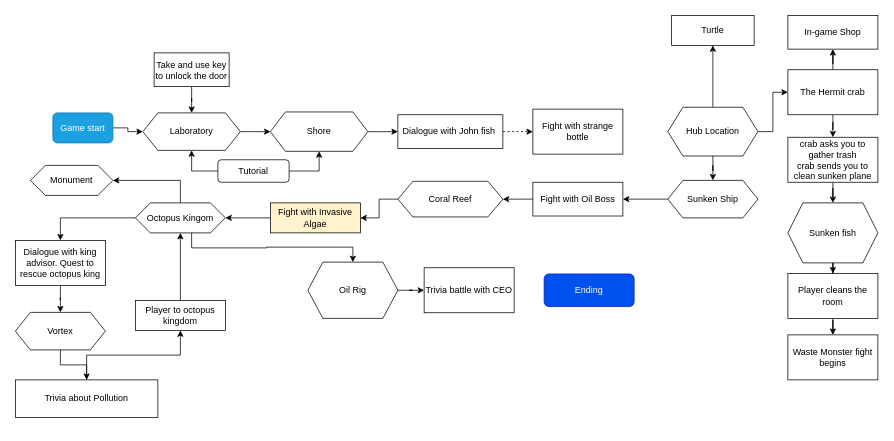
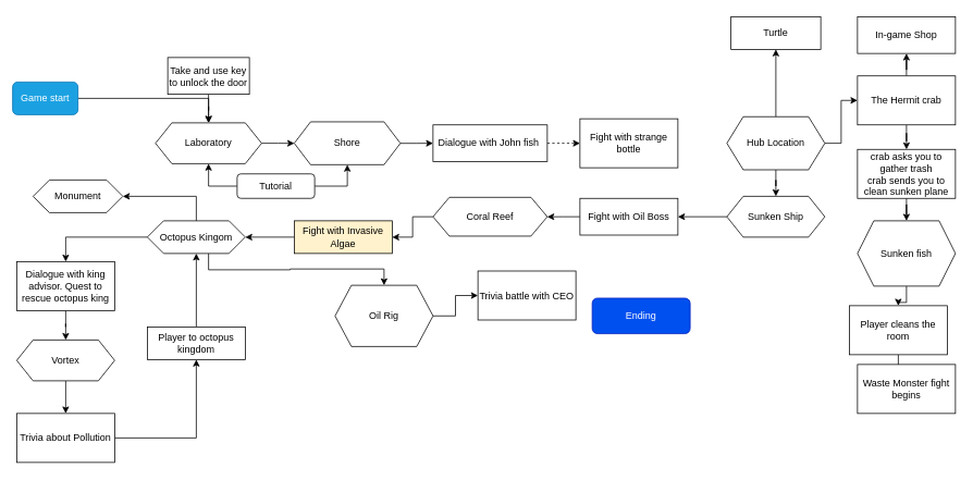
  <mxCell id="0" />
  <mxCell id="1" parent="0" />
  <mxCell id="2" value="" style="edgeStyle=orthogonalEdgeStyle;rounded=0;orthogonalLoop=1;jettySize=auto;html=1;" edge="1" parent="1" source="3" target="5"><mxGeometry relative="1" as="geometry" /></mxCell>
- <mxCell id="3" value="Game start" style="rounded=1;whiteSpace=wrap;html=1;fillColor=#1ba1e2;strokeColor=#006EAF;fontColor=#ffffff;" vertex="1" parent="1"><mxGeometry y="150" width="80" height="40" as="geometry" x="70" /></mxCell>
+ <mxCell id="3" value="Game start" style="rounded=1;whiteSpace=wrap;html=1;fillColor=#1ba1e2;strokeColor=#006EAF;fontColor=#ffffff;" vertex="1" parent="1"><mxGeometry x="15" y="100" width="80" height="40" as="geometry" /></mxCell>
  <mxCell id="4" value="" style="edgeStyle=orthogonalEdgeStyle;rounded=0;orthogonalLoop=1;jettySize=auto;html=1;" edge="1" parent="1" source="5" target="12"><mxGeometry relative="1" as="geometry" /></mxCell>
  <mxCell id="5" value="Laboratory" style="shape=hexagon;perimeter=hexagonPerimeter2;whiteSpace=wrap;html=1;fixedSize=1;" vertex="1" parent="1"><mxGeometry x="190" y="150" width="130" height="50" as="geometry" /></mxCell>
  <mxCell id="6" style="edgeStyle=orthogonalEdgeStyle;rounded=0;orthogonalLoop=1;jettySize=auto;html=1;exitX=1;exitY=0.5;exitDx=0;exitDy=0;entryX=0.5;entryY=1;entryDx=0;entryDy=0;" edge="1" parent="1" source="8" target="12"><mxGeometry relative="1" as="geometry" /></mxCell>
  <mxCell id="7" style="edgeStyle=orthogonalEdgeStyle;rounded=0;orthogonalLoop=1;jettySize=auto;html=1;exitX=0;exitY=0.5;exitDx=0;exitDy=0;entryX=0.5;entryY=1;entryDx=0;entryDy=0;" edge="1" parent="1" source="8" target="5"><mxGeometry relative="1" as="geometry" /></mxCell>
  <mxCell id="8" value="Tutorial" style="rounded=1;whiteSpace=wrap;html=1;" vertex="1" parent="1"><mxGeometry x="290" y="212.5" width="95" height="30" as="geometry" /></mxCell>
  <mxCell id="9" value="" style="edgeStyle=orthogonalEdgeStyle;rounded=0;orthogonalLoop=1;jettySize=auto;html=1;" edge="1" parent="1" source="10" target="5"><mxGeometry relative="1" as="geometry" /></mxCell>
  <mxCell id="10" value="Take and use key to unlock the door" style="rounded=0;whiteSpace=wrap;html=1;" vertex="1" parent="1"><mxGeometry x="205" y="70" width="100" height="45" as="geometry" /></mxCell>
  <mxCell id="11" value="" style="edgeStyle=orthogonalEdgeStyle;rounded=0;orthogonalLoop=1;jettySize=auto;html=1;" edge="1" parent="1" source="12" target="14"><mxGeometry relative="1" as="geometry" /></mxCell>
  <mxCell id="12" value="Shore" style="shape=hexagon;perimeter=hexagonPerimeter2;whiteSpace=wrap;html=1;fixedSize=1;" vertex="1" parent="1"><mxGeometry x="360" y="148.75" width="130" height="52.5" as="geometry" /></mxCell>
  <mxCell id="13" value="" style="edgeStyle=orthogonalEdgeStyle;rounded=0;orthogonalLoop=1;jettySize=auto;html=1;dashed=1;" edge="1" parent="1" source="14" target="15"><mxGeometry relative="1" as="geometry" /></mxCell>
  <mxCell id="14" value="Dialogue with John fish&amp;nbsp;" style="rounded=0;whiteSpace=wrap;html=1;" vertex="1" parent="1"><mxGeometry x="530" y="152.5" width="140" height="45" as="geometry" /></mxCell>
  <mxCell id="15" value="Fight with strange bottle" style="whiteSpace=wrap;html=1;rounded=0;" vertex="1" parent="1"><mxGeometry x="710" y="145" width="120" height="60" as="geometry" /></mxCell>
  <mxCell id="16" value="" style="edgeStyle=orthogonalEdgeStyle;rounded=0;orthogonalLoop=1;jettySize=auto;html=1;" edge="1" parent="1" source="19" target="22"><mxGeometry relative="1" as="geometry" /></mxCell>
  <mxCell id="17" value="" style="edgeStyle=orthogonalEdgeStyle;rounded=0;orthogonalLoop=1;jettySize=auto;html=1;" edge="1" parent="1" source="19" target="24"><mxGeometry relative="1" as="geometry" /></mxCell>
  <mxCell id="18" value="" style="edgeStyle=orthogonalEdgeStyle;rounded=0;orthogonalLoop=1;jettySize=auto;html=1;" edge="1" parent="1" source="19" target="33"><mxGeometry relative="1" as="geometry" /></mxCell>
  <mxCell id="19" value="Hub Location" style="shape=hexagon;perimeter=hexagonPerimeter2;whiteSpace=wrap;html=1;fixedSize=1;rounded=0;" vertex="1" parent="1"><mxGeometry x="890" y="142.5" width="120" height="65" as="geometry" /></mxCell>
  <mxCell id="20" value="" style="edgeStyle=orthogonalEdgeStyle;rounded=0;orthogonalLoop=1;jettySize=auto;html=1;" edge="1" parent="1" source="22" target="23"><mxGeometry relative="1" as="geometry" /></mxCell>
  <mxCell id="21" value="" style="edgeStyle=orthogonalEdgeStyle;rounded=0;orthogonalLoop=1;jettySize=auto;html=1;" edge="1" parent="1" source="22" target="28"><mxGeometry relative="1" as="geometry" /></mxCell>
  <mxCell id="22" value="The Hermit crab" style="whiteSpace=wrap;html=1;rounded=0;" vertex="1" parent="1"><mxGeometry x="1050" y="92.5" width="120" height="60" as="geometry" /></mxCell>
  <mxCell id="23" value="In-game Shop" style="whiteSpace=wrap;html=1;rounded=0;" vertex="1" parent="1"><mxGeometry x="1050" y="20" width="120" height="45" as="geometry" /></mxCell>
  <mxCell id="24" value="Turtle" style="whiteSpace=wrap;html=1;rounded=0;" vertex="1" parent="1"><mxGeometry x="895" y="20" width="110" height="40" as="geometry" /></mxCell>
  <mxCell id="25" value="" style="edgeStyle=orthogonalEdgeStyle;rounded=0;orthogonalLoop=1;jettySize=auto;html=1;" edge="1" parent="1" source="26" target="30"><mxGeometry relative="1" as="geometry" /></mxCell>
  <mxCell id="26" value="Sunken fish" style="shape=hexagon;perimeter=hexagonPerimeter2;whiteSpace=wrap;html=1;fixedSize=1;rounded=0;" vertex="1" parent="1"><mxGeometry x="1050" y="270" width="120" height="80" as="geometry" /></mxCell>
  <mxCell id="27" value="" style="edgeStyle=orthogonalEdgeStyle;rounded=0;orthogonalLoop=1;jettySize=auto;html=1;" edge="1" parent="1" source="28" target="26"><mxGeometry relative="1" as="geometry" /></mxCell>
  <mxCell id="28" value="crab asks you to gather trash&lt;div&gt;crab sends you to clean sunken plane&lt;/div&gt;" style="whiteSpace=wrap;html=1;rounded=0;" vertex="1" parent="1"><mxGeometry x="1050" y="182.5" width="120" height="60" as="geometry" /></mxCell>
  <mxCell id="29" value="" style="edgeStyle=orthogonalEdgeStyle;rounded=0;orthogonalLoop=1;jettySize=auto;html=1;" edge="1" parent="1" source="30" target="31"><mxGeometry relative="1" as="geometry" /></mxCell>
- <mxCell id="30" value="Player cleans the room" style="whiteSpace=wrap;html=1;rounded=0;" vertex="1" parent="1"><mxGeometry x="1050" y="364" width="120" height="60" as="geometry" /></mxCell>
+ <mxCell id="30" value="Player cleans the room" style="whiteSpace=wrap;html=1;rounded=0;" vertex="1" parent="1"><mxGeometry x="1040" y="374" width="120" height="60" as="geometry" /></mxCell>
  <mxCell id="31" value="Waste Monster fight begins" style="whiteSpace=wrap;html=1;rounded=0;" vertex="1" parent="1"><mxGeometry x="1050" y="446" width="120" height="60" as="geometry" /></mxCell>
  <mxCell id="32" value="" style="edgeStyle=orthogonalEdgeStyle;rounded=0;orthogonalLoop=1;jettySize=auto;html=1;" edge="1" parent="1" source="33" target="35"><mxGeometry relative="1" as="geometry" /></mxCell>
  <mxCell id="33" value="Sunken Ship" style="shape=hexagon;perimeter=hexagonPerimeter2;whiteSpace=wrap;html=1;fixedSize=1;rounded=0;" vertex="1" parent="1"><mxGeometry x="890" y="240" width="120" height="50" as="geometry" /></mxCell>
  <mxCell id="34" value="" style="edgeStyle=orthogonalEdgeStyle;rounded=0;orthogonalLoop=1;jettySize=auto;html=1;" edge="1" parent="1" source="35" target="37"><mxGeometry relative="1" as="geometry" /></mxCell>
  <mxCell id="35" value="Fight with Oil Boss" style="whiteSpace=wrap;html=1;rounded=0;" vertex="1" parent="1"><mxGeometry x="710" y="242.5" width="120" height="45" as="geometry" /></mxCell>
  <mxCell id="36" style="edgeStyle=orthogonalEdgeStyle;rounded=0;orthogonalLoop=1;jettySize=auto;html=1;exitX=0;exitY=0.5;exitDx=0;exitDy=0;entryX=1;entryY=0.5;entryDx=0;entryDy=0;" edge="1" parent="1" source="37" target="39"><mxGeometry relative="1" as="geometry" /></mxCell>
  <mxCell id="37" value="Coral Reef" style="shape=hexagon;perimeter=hexagonPerimeter2;whiteSpace=wrap;html=1;fixedSize=1;rounded=0;" vertex="1" parent="1"><mxGeometry x="530" y="241.25" width="140" height="47.5" as="geometry" /></mxCell>
  <mxCell id="38" value="" style="edgeStyle=orthogonalEdgeStyle;rounded=0;orthogonalLoop=1;jettySize=auto;html=1;" edge="1" parent="1" source="39" target="43"><mxGeometry relative="1" as="geometry" /></mxCell>
  <mxCell id="39" value="Fight with Invasive Algae" style="rounded=0;whiteSpace=wrap;html=1;fillColor=#fff2cc;" vertex="1" parent="1"><mxGeometry x="360" y="270" width="120" height="40" as="geometry" /></mxCell>
  <mxCell id="40" style="edgeStyle=orthogonalEdgeStyle;rounded=0;orthogonalLoop=1;jettySize=auto;html=1;exitX=0.5;exitY=0;exitDx=0;exitDy=0;entryX=1;entryY=0.5;entryDx=0;entryDy=0;" edge="1" parent="1" source="43" target="44"><mxGeometry relative="1" as="geometry" /></mxCell>
  <mxCell id="41" style="edgeStyle=orthogonalEdgeStyle;rounded=0;orthogonalLoop=1;jettySize=auto;html=1;exitX=0;exitY=0.5;exitDx=0;exitDy=0;" edge="1" parent="1" source="43" target="46"><mxGeometry relative="1" as="geometry" /></mxCell>
  <mxCell id="42" style="edgeStyle=orthogonalEdgeStyle;rounded=0;orthogonalLoop=1;jettySize=auto;html=1;exitX=0.625;exitY=1;exitDx=0;exitDy=0;entryX=0.5;entryY=0;entryDx=0;entryDy=0;" edge="1" parent="1" source="43" target="54"><mxGeometry relative="1" as="geometry"><mxPoint x="370" y="410" as="targetPoint" /></mxGeometry></mxCell>
  <mxCell id="43" value="Octopus Kingom" style="shape=hexagon;perimeter=hexagonPerimeter2;whiteSpace=wrap;html=1;fixedSize=1;rounded=0;" vertex="1" parent="1"><mxGeometry x="180" y="270" width="120" height="40" as="geometry" /></mxCell>
  <mxCell id="44" value="Monument" style="shape=hexagon;perimeter=hexagonPerimeter2;whiteSpace=wrap;html=1;fixedSize=1;rounded=0;" vertex="1" parent="1"><mxGeometry x="40" y="220" width="110" height="40" as="geometry" /></mxCell>
  <mxCell id="45" value="" style="edgeStyle=orthogonalEdgeStyle;rounded=0;orthogonalLoop=1;jettySize=auto;html=1;" edge="1" parent="1" source="46" target="48"><mxGeometry relative="1" as="geometry" /></mxCell>
  <mxCell id="46" value="Dialogue with king advisor. Quest to rescue octopus king" style="whiteSpace=wrap;html=1;rounded=0;" vertex="1" parent="1"><mxGeometry x="20" y="320" width="120" height="60" as="geometry" /></mxCell>
  <mxCell id="47" value="" style="edgeStyle=orthogonalEdgeStyle;rounded=0;orthogonalLoop=1;jettySize=auto;html=1;" edge="1" parent="1" source="48" target="50"><mxGeometry relative="1" as="geometry" /></mxCell>
  <mxCell id="48" value="Vortex" style="shape=hexagon;perimeter=hexagonPerimeter2;whiteSpace=wrap;html=1;fixedSize=1;rounded=0;" vertex="1" parent="1"><mxGeometry x="20" y="416" width="120" height="50" as="geometry" /></mxCell>
  <mxCell id="49" value="" style="edgeStyle=orthogonalEdgeStyle;rounded=0;orthogonalLoop=1;jettySize=auto;html=1;" edge="1" parent="1" source="50" target="52"><mxGeometry relative="1" as="geometry" /></mxCell>
- <mxCell id="50" value="Trivia about Pollution" style="whiteSpace=wrap;html=1;rounded=0;" vertex="1" parent="1"><mxGeometry x="20" y="506" width="190" height="50" as="geometry" /></mxCell>
+ <mxCell id="50" value="Trivia about Pollution" style="whiteSpace=wrap;html=1;rounded=0;" vertex="1" parent="1"><mxGeometry x="20" y="506" width="120" height="60" as="geometry" /></mxCell>
  <mxCell id="51" style="edgeStyle=orthogonalEdgeStyle;rounded=0;orthogonalLoop=1;jettySize=auto;html=1;exitX=0.5;exitY=0;exitDx=0;exitDy=0;entryX=0.5;entryY=1;entryDx=0;entryDy=0;" edge="1" parent="1" source="52" target="43"><mxGeometry relative="1" as="geometry" /></mxCell>
  <mxCell id="52" value="Player to octopus kingdom" style="whiteSpace=wrap;html=1;rounded=0;" vertex="1" parent="1"><mxGeometry x="180" y="400" width="120" height="40" as="geometry" /></mxCell>
  <mxCell id="53" value="" style="edgeStyle=orthogonalEdgeStyle;rounded=0;orthogonalLoop=1;jettySize=auto;html=1;" edge="1" parent="1" source="54" target="55"><mxGeometry relative="1" as="geometry" /></mxCell>
  <mxCell id="54" value="Oil Rig" style="shape=hexagon;perimeter=hexagonPerimeter2;whiteSpace=wrap;html=1;fixedSize=1;" vertex="1" parent="1"><mxGeometry x="410" y="349" width="120" height="75" as="geometry" /></mxCell>
- <mxCell id="55" value="Trivia battle with CEO" style="whiteSpace=wrap;html=1;" vertex="1" parent="1"><mxGeometry x="565" y="356.5" width="120" height="60" as="geometry" /></mxCell>
+ <mxCell id="55" value="Trivia battle with CEO" style="whiteSpace=wrap;html=1;" vertex="1" parent="1"><mxGeometry x="585" y="331.5" width="120" height="60" as="geometry" /></mxCell>
  <mxCell id="56" value="Ending" style="rounded=1;whiteSpace=wrap;html=1;fillColor=#0050ef;fontColor=#ffffff;strokeColor=#001DBC;" vertex="1" parent="1"><mxGeometry x="725" y="364.75" width="120" height="43.5" as="geometry" /></mxCell>
